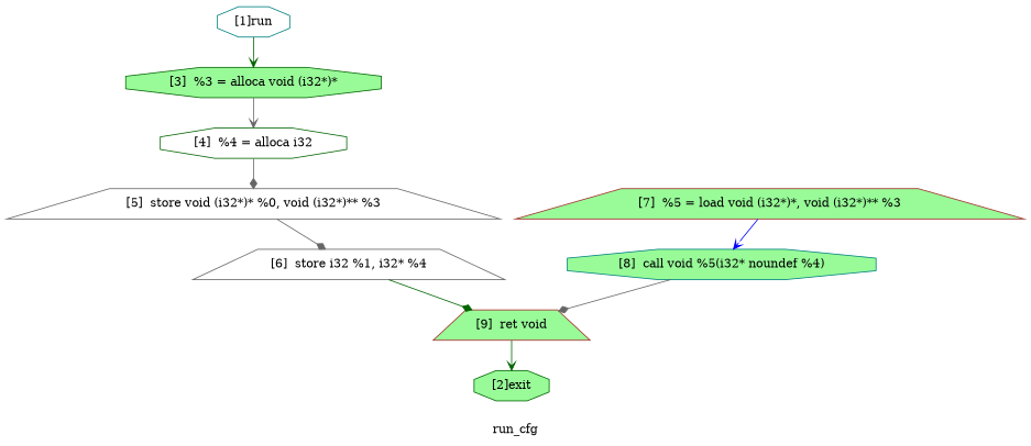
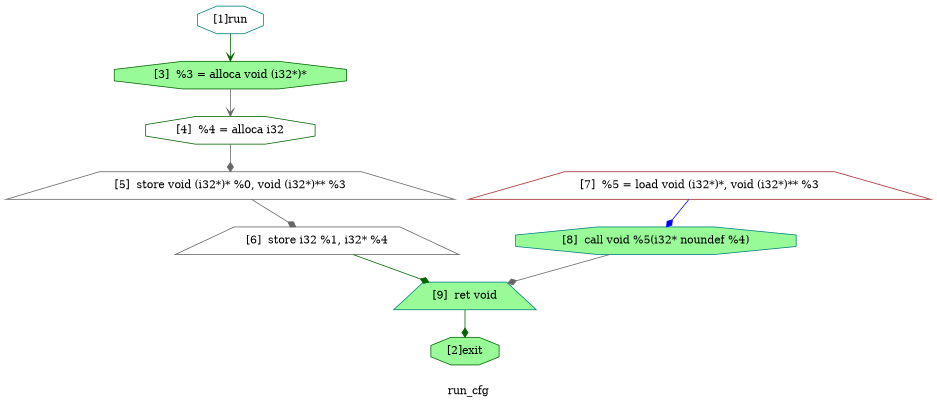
  digraph {
    label=run_cfg
    node [color=darkgreen fillcolor=palegreen shape=octagon style=filled]
    edge [arrowhead=diamond color=gray40]
    n1 [color=teal fillcolor=white label="[1]run"]
    n2 [label="[3]  %3 = alloca void (i32*)*"]
    n3 [fillcolor=white label="[4]  %4 = alloca i32"]
    n4 [label="[2]exit"]
    n5 [color=gray40 fillcolor=white label="[5]  store void (i32*)* %0, void (i32*)** %3" shape=trapezium]
    n6 [color=gray40 fillcolor=white label="[6]  store i32 %1, i32* %4" shape=trapezium]
-   n7 [color=brown label="[9]  ret void" shape=trapezium]
-   n8 [color=brown label="[7]  %5 = load void (i32*)*, void (i32*)** %3" shape=trapezium]
+   n7 [color=teal label="[9]  ret void" shape=trapezium]
+   n8 [color=brown fillcolor=white label="[7]  %5 = load void (i32*)*, void (i32*)** %3" shape=trapezium]
    n9 [color=teal label="[8]  call void %5(i32* noundef %4)"]
    n1 -> n2 [arrowhead=vee color=darkgreen]
    n2 -> n3 [arrowhead=vee]
    n3 -> n5
    n5 -> n6
    n6 -> n7 [color=darkgreen]
-   n7 -> n4 [arrowhead=vee color=darkgreen]
-   n8 -> n9 [arrowhead=vee color=blue]
+   n7 -> n4 [color=darkgreen]
+   n8 -> n9 [color=blue]
    n9 -> n7
  }
